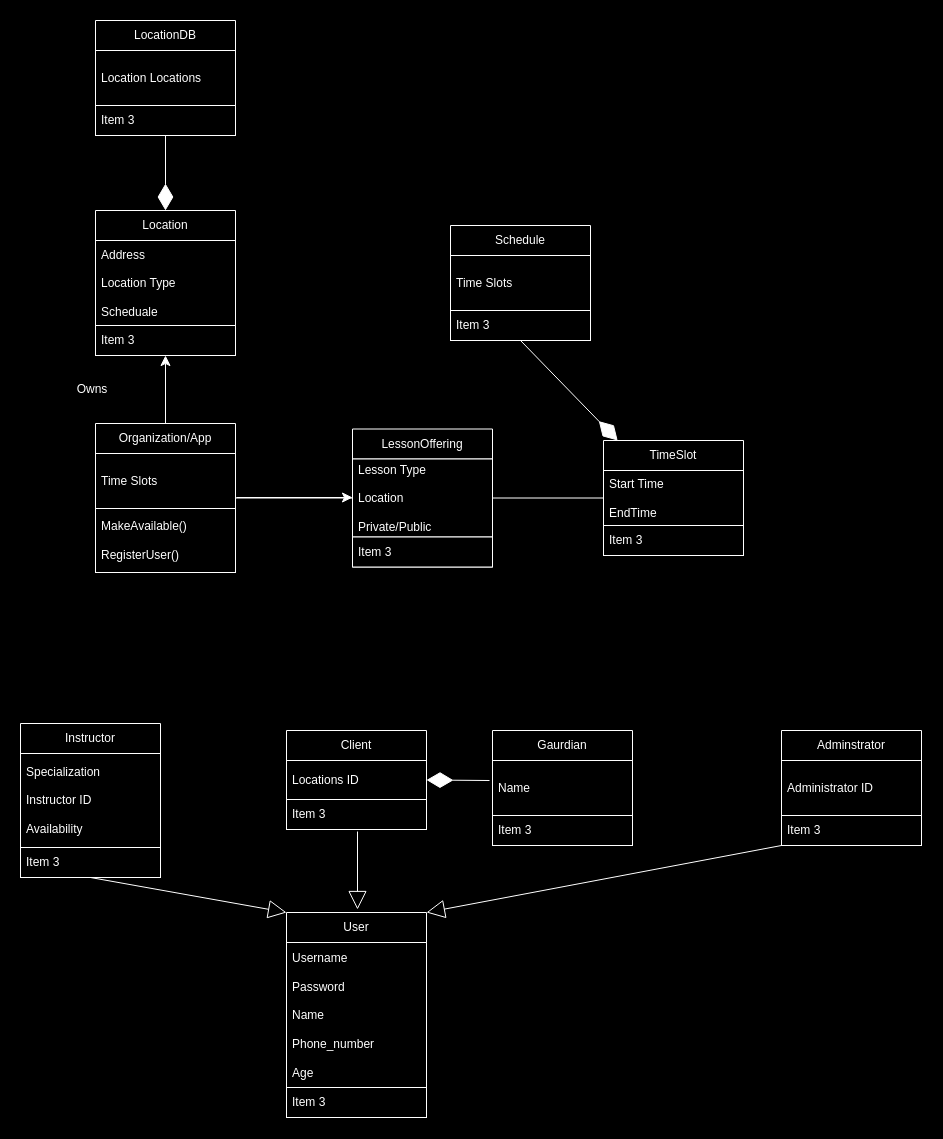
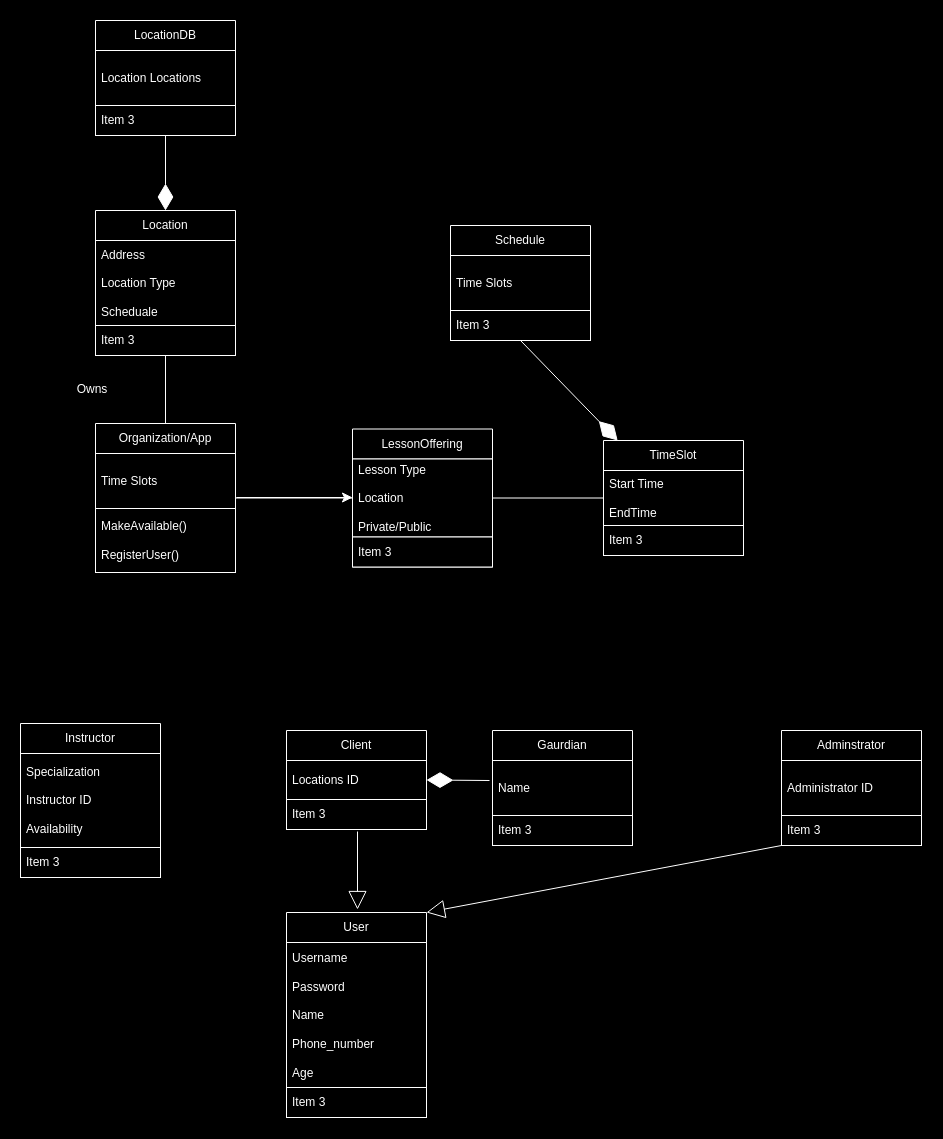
  <mxCell id="0" />
  <mxCell id="1" parent="0" />
  <mxCell id="2" value="&lt;font color=&quot;#ffffff&quot;&gt;User&lt;/font&gt;" style="swimlane;fontStyle=0;childLayout=stackLayout;horizontal=1;startSize=30;horizontalStack=0;resizeParent=1;resizeParentMax=0;resizeLast=0;collapsible=1;marginBottom=0;whiteSpace=wrap;html=1;strokeColor=#FFFFFF;fillColor=#000000;" vertex="1" parent="1"><mxGeometry x="286" y="912" width="140" height="205" as="geometry" /></mxCell>
  <mxCell id="3" value="&lt;font color=&quot;#ffffff&quot;&gt;Username&lt;/font&gt;&lt;div&gt;&lt;font color=&quot;#ffffff&quot;&gt;&lt;br&gt;&lt;/font&gt;&lt;div&gt;&lt;font color=&quot;#ffffff&quot;&gt;Password&lt;/font&gt;&lt;/div&gt;&lt;/div&gt;&lt;div&gt;&lt;font color=&quot;#ffffff&quot;&gt;&lt;br&gt;&lt;/font&gt;&lt;/div&gt;&lt;div&gt;&lt;font color=&quot;#ffffff&quot;&gt;Name&lt;/font&gt;&lt;/div&gt;&lt;div&gt;&lt;font color=&quot;#ffffff&quot;&gt;&lt;br&gt;&lt;/font&gt;&lt;/div&gt;&lt;div&gt;&lt;font color=&quot;#ffffff&quot;&gt;Phone_number&lt;/font&gt;&lt;/div&gt;&lt;div&gt;&lt;font color=&quot;#ffffff&quot;&gt;&lt;br&gt;&lt;/font&gt;&lt;/div&gt;&lt;div&gt;&lt;font color=&quot;#ffffff&quot;&gt;Age&lt;/font&gt;&lt;/div&gt;" style="text;strokeColor=#FFFFFF;fillColor=#000000;align=left;verticalAlign=middle;spacingLeft=4;spacingRight=4;overflow=hidden;points=[[0,0.5],[1,0.5]];portConstraint=eastwest;rotatable=0;whiteSpace=wrap;html=1;" vertex="1" parent="2"><mxGeometry y="30" width="140" height="145" as="geometry" /></mxCell>
  <mxCell id="4" value="&lt;font style=&quot;background-color: rgb(0, 0, 0);&quot; color=&quot;#ffffff&quot;&gt;Item 3&lt;/font&gt;" style="text;strokeColor=#FFFFFF;fillColor=#000000;align=left;verticalAlign=middle;spacingLeft=4;spacingRight=4;overflow=hidden;points=[[0,0.5],[1,0.5]];portConstraint=eastwest;rotatable=0;whiteSpace=wrap;html=1;" vertex="1" parent="2"><mxGeometry y="175" width="140" height="30" as="geometry" /></mxCell>
  <mxCell id="5" value="&lt;font color=&quot;#ffffff&quot;&gt;Client&lt;/font&gt;" style="swimlane;fontStyle=0;childLayout=stackLayout;horizontal=1;startSize=30;horizontalStack=0;resizeParent=1;resizeParentMax=0;resizeLast=0;collapsible=1;marginBottom=0;whiteSpace=wrap;html=1;strokeColor=#FFFFFF;fillColor=#000000;" vertex="1" parent="1"><mxGeometry x="286" y="730" width="140" height="99" as="geometry" /></mxCell>
  <mxCell id="6" value="&lt;font color=&quot;#ffffff&quot;&gt;Locations ID&lt;/font&gt;" style="text;strokeColor=#FFFFFF;fillColor=#000000;align=left;verticalAlign=middle;spacingLeft=4;spacingRight=4;overflow=hidden;points=[[0,0.5],[1,0.5]];portConstraint=eastwest;rotatable=0;whiteSpace=wrap;html=1;" vertex="1" parent="5"><mxGeometry y="30" width="140" height="39" as="geometry" /></mxCell>
  <mxCell id="7" value="&lt;font style=&quot;background-color: rgb(0, 0, 0);&quot; color=&quot;#ffffff&quot;&gt;Item 3&lt;/font&gt;" style="text;strokeColor=#FFFFFF;fillColor=#000000;align=left;verticalAlign=middle;spacingLeft=4;spacingRight=4;overflow=hidden;points=[[0,0.5],[1,0.5]];portConstraint=eastwest;rotatable=0;whiteSpace=wrap;html=1;" vertex="1" parent="5"><mxGeometry y="69" width="140" height="30" as="geometry" /></mxCell>
  <mxCell id="8" value="" style="endArrow=block;endSize=16;endFill=0;html=1;rounded=0;entryX=0.5;entryY=0;entryDx=0;entryDy=0;exitX=0.5;exitY=1;exitDx=0;exitDy=0;strokeColor=#FFFFFF;" edge="1" parent="1"><mxGeometry width="160" relative="1" as="geometry"><mxPoint x="357" y="831" as="sourcePoint" /><mxPoint x="357" y="909" as="targetPoint" /></mxGeometry></mxCell>
  <mxCell id="9" value="&lt;font color=&quot;#ffffff&quot;&gt;Instructor&lt;/font&gt;" style="swimlane;fontStyle=0;childLayout=stackLayout;horizontal=1;startSize=30;horizontalStack=0;resizeParent=1;resizeParentMax=0;resizeLast=0;collapsible=1;marginBottom=0;whiteSpace=wrap;html=1;strokeColor=#FFFFFF;fillColor=#000000;" vertex="1" parent="1"><mxGeometry x="20" y="723" width="140" height="154" as="geometry" /></mxCell>
  <mxCell id="10" value="&lt;font color=&quot;#ffffff&quot;&gt;Specialization&lt;/font&gt;&lt;div&gt;&lt;font color=&quot;#ffffff&quot;&gt;&lt;br&gt;&lt;/font&gt;&lt;/div&gt;&lt;div&gt;&lt;font color=&quot;#ffffff&quot;&gt;Instructor ID&lt;/font&gt;&lt;/div&gt;&lt;div&gt;&lt;font color=&quot;#ffffff&quot;&gt;&lt;br&gt;&lt;/font&gt;&lt;/div&gt;&lt;div&gt;&lt;font color=&quot;#ffffff&quot;&gt;Availability&lt;/font&gt;&lt;/div&gt;" style="text;strokeColor=#FFFFFF;fillColor=#000000;align=left;verticalAlign=middle;spacingLeft=4;spacingRight=4;overflow=hidden;points=[[0,0.5],[1,0.5]];portConstraint=eastwest;rotatable=0;whiteSpace=wrap;html=1;" vertex="1" parent="9"><mxGeometry y="30" width="140" height="94" as="geometry" /></mxCell>
  <mxCell id="11" value="&lt;font style=&quot;background-color: rgb(0, 0, 0);&quot; color=&quot;#ffffff&quot;&gt;Item 3&lt;/font&gt;" style="text;strokeColor=#FFFFFF;fillColor=#000000;align=left;verticalAlign=middle;spacingLeft=4;spacingRight=4;overflow=hidden;points=[[0,0.5],[1,0.5]];portConstraint=eastwest;rotatable=0;whiteSpace=wrap;html=1;" vertex="1" parent="9"><mxGeometry y="124" width="140" height="30" as="geometry" /></mxCell>
- <mxCell id="12" value="" style="endArrow=block;endSize=16;endFill=0;html=1;rounded=0;entryX=0;entryY=0;entryDx=0;entryDy=0;exitX=0.5;exitY=1;exitDx=0;exitDy=0;strokeColor=#FFFFFF;" edge="1" parent="1" source="9" target="2"><mxGeometry width="160" relative="1" as="geometry"><mxPoint x="367" y="841" as="sourcePoint" /><mxPoint x="367" y="919" as="targetPoint" /></mxGeometry></mxCell>
  <mxCell id="13" value="&lt;font color=&quot;#ffffff&quot;&gt;Adminstrator&lt;/font&gt;" style="swimlane;fontStyle=0;childLayout=stackLayout;horizontal=1;startSize=30;horizontalStack=0;resizeParent=1;resizeParentMax=0;resizeLast=0;collapsible=1;marginBottom=0;whiteSpace=wrap;html=1;strokeColor=#FFFFFF;fillColor=#000000;" vertex="1" parent="1"><mxGeometry x="781" y="730" width="140" height="115" as="geometry" /></mxCell>
  <mxCell id="14" value="&lt;font color=&quot;#ffffff&quot;&gt;Administrator ID&lt;/font&gt;" style="text;strokeColor=#FFFFFF;fillColor=#000000;align=left;verticalAlign=middle;spacingLeft=4;spacingRight=4;overflow=hidden;points=[[0,0.5],[1,0.5]];portConstraint=eastwest;rotatable=0;whiteSpace=wrap;html=1;" vertex="1" parent="13"><mxGeometry y="30" width="140" height="55" as="geometry" /></mxCell>
  <mxCell id="15" value="&lt;font style=&quot;background-color: rgb(0, 0, 0);&quot; color=&quot;#ffffff&quot;&gt;Item 3&lt;/font&gt;" style="text;strokeColor=#FFFFFF;fillColor=#000000;align=left;verticalAlign=middle;spacingLeft=4;spacingRight=4;overflow=hidden;points=[[0,0.5],[1,0.5]];portConstraint=eastwest;rotatable=0;whiteSpace=wrap;html=1;" vertex="1" parent="13"><mxGeometry y="85" width="140" height="30" as="geometry" /></mxCell>
  <mxCell id="16" value="" style="endArrow=block;endSize=16;endFill=0;html=1;rounded=0;entryX=1;entryY=0;entryDx=0;entryDy=0;exitX=0;exitY=1;exitDx=0;exitDy=0;strokeColor=#FFFFFF;" edge="1" parent="1" source="13" target="2"><mxGeometry width="160" relative="1" as="geometry"><mxPoint x="103" y="855" as="sourcePoint" /><mxPoint x="296" y="922" as="targetPoint" /></mxGeometry></mxCell>
  <mxCell id="17" value="" style="endArrow=diamondThin;endFill=1;endSize=24;html=1;rounded=0;entryX=1;entryY=0.5;entryDx=0;entryDy=0;strokeColor=#FFFFFF;" edge="1" parent="1" target="5"><mxGeometry width="160" relative="1" as="geometry"><mxPoint x="489" y="780" as="sourcePoint" /><mxPoint x="833" y="966" as="targetPoint" /></mxGeometry></mxCell>
  <mxCell id="18" value="&lt;font color=&quot;#ffffff&quot;&gt;Gaurdian&lt;/font&gt;" style="swimlane;fontStyle=0;childLayout=stackLayout;horizontal=1;startSize=30;horizontalStack=0;resizeParent=1;resizeParentMax=0;resizeLast=0;collapsible=1;marginBottom=0;whiteSpace=wrap;html=1;strokeColor=#FFFFFF;fillColor=#000000;" vertex="1" parent="1"><mxGeometry x="492" y="730" width="140" height="115" as="geometry" /></mxCell>
  <mxCell id="19" value="&lt;font color=&quot;#ffffff&quot;&gt;Name&lt;/font&gt;" style="text;strokeColor=#FFFFFF;fillColor=#000000;align=left;verticalAlign=middle;spacingLeft=4;spacingRight=4;overflow=hidden;points=[[0,0.5],[1,0.5]];portConstraint=eastwest;rotatable=0;whiteSpace=wrap;html=1;" vertex="1" parent="18"><mxGeometry y="30" width="140" height="55" as="geometry" /></mxCell>
  <mxCell id="20" value="&lt;font style=&quot;background-color: rgb(0, 0, 0);&quot; color=&quot;#ffffff&quot;&gt;Item 3&lt;/font&gt;" style="text;strokeColor=#FFFFFF;fillColor=#000000;align=left;verticalAlign=middle;spacingLeft=4;spacingRight=4;overflow=hidden;points=[[0,0.5],[1,0.5]];portConstraint=eastwest;rotatable=0;whiteSpace=wrap;html=1;" vertex="1" parent="18"><mxGeometry y="85" width="140" height="30" as="geometry" /></mxCell>
  <mxCell id="21" value="&lt;font color=&quot;#ffffff&quot;&gt;Location&lt;/font&gt;" style="swimlane;fontStyle=0;childLayout=stackLayout;horizontal=1;startSize=30;horizontalStack=0;resizeParent=1;resizeParentMax=0;resizeLast=0;collapsible=1;marginBottom=0;whiteSpace=wrap;html=1;strokeColor=#FFFFFF;fillColor=#000000;" vertex="1" parent="1"><mxGeometry x="95" width="140" height="145" as="geometry" y="210" /></mxCell>
  <mxCell id="22" value="&lt;font color=&quot;#ffffff&quot;&gt;Address&lt;/font&gt;&lt;div&gt;&lt;font color=&quot;#ffffff&quot;&gt;&lt;br&gt;&lt;/font&gt;&lt;/div&gt;&lt;div&gt;&lt;font color=&quot;#ffffff&quot;&gt;Location Type&lt;/font&gt;&lt;/div&gt;&lt;div&gt;&lt;font color=&quot;#ffffff&quot;&gt;&lt;br&gt;&lt;/font&gt;&lt;/div&gt;&lt;div&gt;&lt;font color=&quot;#ffffff&quot;&gt;Scheduale&lt;/font&gt;&lt;/div&gt;" style="text;strokeColor=#FFFFFF;fillColor=#000000;align=left;verticalAlign=middle;spacingLeft=4;spacingRight=4;overflow=hidden;points=[[0,0.5],[1,0.5]];portConstraint=eastwest;rotatable=0;whiteSpace=wrap;html=1;" vertex="1" parent="21"><mxGeometry y="30" width="140" height="85" as="geometry" /></mxCell>
  <mxCell id="23" value="&lt;font style=&quot;background-color: rgb(0, 0, 0);&quot; color=&quot;#ffffff&quot;&gt;Item 3&lt;/font&gt;" style="text;strokeColor=#FFFFFF;fillColor=#000000;align=left;verticalAlign=middle;spacingLeft=4;spacingRight=4;overflow=hidden;points=[[0,0.5],[1,0.5]];portConstraint=eastwest;rotatable=0;whiteSpace=wrap;html=1;" vertex="1" parent="21"><mxGeometry y="115" width="140" height="30" as="geometry" /></mxCell>
  <mxCell id="24" value="&lt;font color=&quot;#ffffff&quot;&gt;Schedule&lt;/font&gt;" style="swimlane;fontStyle=0;childLayout=stackLayout;horizontal=1;startSize=30;horizontalStack=0;resizeParent=1;resizeParentMax=0;resizeLast=0;collapsible=1;marginBottom=0;whiteSpace=wrap;html=1;strokeColor=#FFFFFF;fillColor=#000000;" vertex="1" parent="1"><mxGeometry x="450" y="225" width="140" height="115" as="geometry" /></mxCell>
  <mxCell id="25" value="&lt;font color=&quot;#ffffff&quot;&gt;Time Slots&lt;/font&gt;" style="text;strokeColor=#FFFFFF;fillColor=#000000;align=left;verticalAlign=middle;spacingLeft=4;spacingRight=4;overflow=hidden;points=[[0,0.5],[1,0.5]];portConstraint=eastwest;rotatable=0;whiteSpace=wrap;html=1;" vertex="1" parent="24"><mxGeometry y="30" width="140" height="55" as="geometry" /></mxCell>
  <mxCell id="26" value="&lt;font style=&quot;background-color: rgb(0, 0, 0);&quot; color=&quot;#ffffff&quot;&gt;Item 3&lt;/font&gt;" style="text;strokeColor=#FFFFFF;fillColor=#000000;align=left;verticalAlign=middle;spacingLeft=4;spacingRight=4;overflow=hidden;points=[[0,0.5],[1,0.5]];portConstraint=eastwest;rotatable=0;whiteSpace=wrap;html=1;" vertex="1" parent="24"><mxGeometry y="85" width="140" height="30" as="geometry" /></mxCell>
  <mxCell id="27" value="&lt;font color=&quot;#ffffff&quot;&gt;LocationDB&lt;/font&gt;" style="swimlane;fontStyle=0;childLayout=stackLayout;horizontal=1;startSize=30;horizontalStack=0;resizeParent=1;resizeParentMax=0;resizeLast=0;collapsible=1;marginBottom=0;whiteSpace=wrap;html=1;strokeColor=#FFFFFF;fillColor=#000000;" vertex="1" parent="1"><mxGeometry x="95" y="20" width="140" height="115" as="geometry" /></mxCell>
  <mxCell id="28" value="&lt;font color=&quot;#ffffff&quot;&gt;Location Locations&lt;/font&gt;" style="text;strokeColor=#FFFFFF;fillColor=#000000;align=left;verticalAlign=middle;spacingLeft=4;spacingRight=4;overflow=hidden;points=[[0,0.5],[1,0.5]];portConstraint=eastwest;rotatable=0;whiteSpace=wrap;html=1;" vertex="1" parent="27"><mxGeometry y="30" width="140" height="55" as="geometry" /></mxCell>
  <mxCell id="29" value="&lt;font style=&quot;background-color: rgb(0, 0, 0);&quot; color=&quot;#ffffff&quot;&gt;Item 3&lt;/font&gt;" style="text;strokeColor=#FFFFFF;fillColor=#000000;align=left;verticalAlign=middle;spacingLeft=4;spacingRight=4;overflow=hidden;points=[[0,0.5],[1,0.5]];portConstraint=eastwest;rotatable=0;whiteSpace=wrap;html=1;" vertex="1" parent="27"><mxGeometry y="85" width="140" height="30" as="geometry" /></mxCell>
  <mxCell id="30" value="" style="endArrow=diamondThin;endFill=1;endSize=24;html=1;rounded=0;strokeColor=#FFFFFF;entryX=0.5;entryY=0;entryDx=0;entryDy=0;exitX=0.5;exitY=1;exitDx=0;exitDy=0;" edge="1" parent="1" source="27" target="21"><mxGeometry width="160" relative="1" as="geometry"><mxPoint x="313" y="278" as="sourcePoint" /><mxPoint x="245" y="278" as="targetPoint" /></mxGeometry></mxCell>
  <mxCell id="31" value="&lt;font color=&quot;#ffffff&quot;&gt;Organization/App&lt;/font&gt;" style="swimlane;fontStyle=0;childLayout=stackLayout;horizontal=1;startSize=30;horizontalStack=0;resizeParent=1;resizeParentMax=0;resizeLast=0;collapsible=1;marginBottom=0;whiteSpace=wrap;html=1;strokeColor=#FFFFFF;fillColor=#000000;" vertex="1" parent="1"><mxGeometry x="95" y="423" width="140" height="149" as="geometry" /></mxCell>
  <mxCell id="32" value="&lt;font color=&quot;#ffffff&quot;&gt;Time Slots&lt;/font&gt;" style="text;strokeColor=#FFFFFF;fillColor=#000000;align=left;verticalAlign=middle;spacingLeft=4;spacingRight=4;overflow=hidden;points=[[0,0.5],[1,0.5]];portConstraint=eastwest;rotatable=0;whiteSpace=wrap;html=1;" vertex="1" parent="31"><mxGeometry y="30" width="140" height="55" as="geometry" /></mxCell>
  <mxCell id="33" value="&lt;font style=&quot;background-color: rgb(0, 0, 0);&quot; color=&quot;#ffffff&quot;&gt;MakeAvailable()&lt;/font&gt;&lt;div&gt;&lt;font style=&quot;background-color: rgb(0, 0, 0);&quot; color=&quot;#ffffff&quot;&gt;&lt;br&gt;&lt;/font&gt;&lt;/div&gt;&lt;div&gt;&lt;font style=&quot;background-color: rgb(0, 0, 0);&quot; color=&quot;#ffffff&quot;&gt;RegisterUser()&lt;/font&gt;&lt;/div&gt;" style="text;strokeColor=#FFFFFF;fillColor=#000000;align=left;verticalAlign=middle;spacingLeft=4;spacingRight=4;overflow=hidden;points=[[0,0.5],[1,0.5]];portConstraint=eastwest;rotatable=0;whiteSpace=wrap;html=1;" vertex="1" parent="31"><mxGeometry y="85" width="140" height="64" as="geometry" /></mxCell>
- <mxCell id="34" value="" style="edgeStyle=segmentEdgeStyle;endArrow=classic;html=1;curved=0;rounded=0;endSize=8;startSize=8;strokeColor=#FFFFFF;entryX=0.5;entryY=1;entryDx=0;entryDy=0;exitX=0.5;exitY=0;exitDx=0;exitDy=0;" edge="1" parent="1" source="31" target="21"><mxGeometry width="50" height="50" relative="1" as="geometry"><mxPoint x="-237" y="390" as="sourcePoint" /><mxPoint x="-187" y="340" as="targetPoint" /></mxGeometry></mxCell>
+ <mxCell id="34" value="" style="edgeStyle=segmentEdgeStyle;endArrow=none;html=1;curved=0;rounded=0;endSize=8;startSize=8;strokeColor=#FFFFFF;entryX=0.5;entryY=1;entryDx=0;entryDy=0;exitX=0.5;exitY=0;exitDx=0;exitDy=0;" edge="1" parent="1" source="31" target="21"><mxGeometry width="50" height="50" relative="1" as="geometry"><mxPoint x="-237" y="390" as="sourcePoint" /><mxPoint x="-187" y="340" as="targetPoint" /></mxGeometry></mxCell>
  <mxCell id="35" value="&lt;font color=&quot;#ffffff&quot;&gt;Owns&lt;/font&gt;" style="text;html=1;align=center;verticalAlign=middle;whiteSpace=wrap;rounded=0;" vertex="1" parent="1"><mxGeometry x="62" y="374" width="60" height="30" as="geometry" /></mxCell>
  <mxCell id="36" value="" style="endArrow=diamondThin;endFill=1;endSize=24;html=1;rounded=0;strokeColor=#FFFFFF;exitX=0.5;exitY=1;exitDx=0;exitDy=0;" edge="1" parent="1" source="24" target="37"><mxGeometry width="160" relative="1" as="geometry"><mxPoint x="571" y="434" as="sourcePoint" /><mxPoint x="517" y="431" as="targetPoint" /></mxGeometry></mxCell>
  <mxCell id="37" value="&lt;font color=&quot;#ffffff&quot;&gt;TimeSlot&lt;/font&gt;" style="swimlane;fontStyle=0;childLayout=stackLayout;horizontal=1;startSize=30;horizontalStack=0;resizeParent=1;resizeParentMax=0;resizeLast=0;collapsible=1;marginBottom=0;whiteSpace=wrap;html=1;strokeColor=#FFFFFF;fillColor=#000000;" vertex="1" parent="1"><mxGeometry x="603" y="440" width="140" height="115" as="geometry" /></mxCell>
  <mxCell id="38" value="&lt;font color=&quot;#ffffff&quot;&gt;Start Time&lt;/font&gt;&lt;div&gt;&lt;font color=&quot;#ffffff&quot;&gt;&lt;br&gt;&lt;/font&gt;&lt;/div&gt;&lt;div&gt;&lt;font color=&quot;#ffffff&quot;&gt;EndTime&lt;/font&gt;&lt;/div&gt;" style="text;strokeColor=#FFFFFF;fillColor=#000000;align=left;verticalAlign=middle;spacingLeft=4;spacingRight=4;overflow=hidden;points=[[0,0.5],[1,0.5]];portConstraint=eastwest;rotatable=0;whiteSpace=wrap;html=1;" vertex="1" parent="37"><mxGeometry y="30" width="140" height="55" as="geometry" /></mxCell>
  <mxCell id="39" value="&lt;font style=&quot;background-color: rgb(0, 0, 0);&quot; color=&quot;#ffffff&quot;&gt;Item 3&lt;/font&gt;" style="text;strokeColor=#FFFFFF;fillColor=#000000;align=left;verticalAlign=middle;spacingLeft=4;spacingRight=4;overflow=hidden;points=[[0,0.5],[1,0.5]];portConstraint=eastwest;rotatable=0;whiteSpace=wrap;html=1;" vertex="1" parent="37"><mxGeometry y="85" width="140" height="30" as="geometry" /></mxCell>
  <mxCell id="40" value="" style="endArrow=none;html=1;rounded=0;strokeColor=#FFFFFF;exitX=0;exitY=0.5;exitDx=0;exitDy=0;entryX=1;entryY=0.5;entryDx=0;entryDy=0;" edge="1" parent="1" source="38" target="42"><mxGeometry width="50" height="50" relative="1" as="geometry"><mxPoint x="707.5" y="459" as="sourcePoint" /><mxPoint x="707.5" y="472" as="targetPoint" /></mxGeometry></mxCell>
  <mxCell id="41" value="&lt;font color=&quot;#ffffff&quot;&gt;LessonOffering&lt;/font&gt;" style="swimlane;fontStyle=0;childLayout=stackLayout;horizontal=1;startSize=30;horizontalStack=0;resizeParent=1;resizeParentMax=0;resizeLast=0;collapsible=1;marginBottom=0;whiteSpace=wrap;html=1;strokeColor=#FFFFFF;fillColor=#000000;" vertex="1" parent="1"><mxGeometry x="352" y="428.5" width="140" height="138" as="geometry" /></mxCell>
  <mxCell id="42" value="&lt;font color=&quot;#ffffff&quot;&gt;Lesson Type&lt;/font&gt;&lt;div&gt;&lt;font color=&quot;#ffffff&quot;&gt;&lt;br&gt;&lt;/font&gt;&lt;/div&gt;&lt;div&gt;&lt;font color=&quot;#ffffff&quot;&gt;Location&lt;/font&gt;&lt;/div&gt;&lt;div&gt;&lt;font color=&quot;#ffffff&quot;&gt;&lt;br&gt;&lt;/font&gt;&lt;/div&gt;&lt;div&gt;&lt;font color=&quot;#ffffff&quot;&gt;Private/Public&lt;/font&gt;&lt;/div&gt;" style="text;strokeColor=#FFFFFF;fillColor=#000000;align=left;verticalAlign=middle;spacingLeft=4;spacingRight=4;overflow=hidden;points=[[0,0.5],[1,0.5]];portConstraint=eastwest;rotatable=0;whiteSpace=wrap;html=1;" vertex="1" parent="41"><mxGeometry y="30" width="140" height="78" as="geometry" /></mxCell>
  <mxCell id="43" value="&lt;font style=&quot;background-color: rgb(0, 0, 0);&quot; color=&quot;#ffffff&quot;&gt;Item 3&lt;/font&gt;" style="text;strokeColor=#FFFFFF;fillColor=#000000;align=left;verticalAlign=middle;spacingLeft=4;spacingRight=4;overflow=hidden;points=[[0,0.5],[1,0.5]];portConstraint=eastwest;rotatable=0;whiteSpace=wrap;html=1;" vertex="1" parent="41"><mxGeometry y="108" width="140" height="30" as="geometry" /></mxCell>
  <mxCell id="44" value="" style="endArrow=none;html=1;rounded=0;strokeColor=#FFFFFF;entryX=0;entryY=0.5;entryDx=0;entryDy=0;exitX=1;exitY=0.5;exitDx=0;exitDy=0;" edge="1" parent="1" source="31" target="41"><mxGeometry width="50" height="50" relative="1" as="geometry"><mxPoint x="325" y="599" as="sourcePoint" /><mxPoint x="246" y="494" as="targetPoint" /></mxGeometry></mxCell>
  <mxCell id="45" value="" style="edgeStyle=segmentEdgeStyle;endArrow=classic;html=1;curved=0;rounded=0;endSize=8;startSize=8;strokeColor=#FFFFFF;entryX=0;entryY=0.5;entryDx=0;entryDy=0;" edge="1" parent="1" target="42"><mxGeometry width="50" height="50" relative="1" as="geometry"><mxPoint x="236" y="497" as="sourcePoint" /><mxPoint x="175" y="365" as="targetPoint" /></mxGeometry></mxCell>
